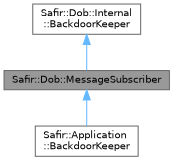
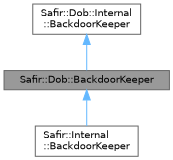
  digraph {
    node [color=gray40 fillcolor=white fontname=Helvetica fontsize=10 shape=box style=filled]
    edge [color=steelblue1 dir=back fontname=Helvetica fontsize=10 labelfontname=Helvetica labelfontsize=10 style=solid]
-   n1 [fillcolor=grey60 fontcolor=black height=0.2 label="Safir::Dob::MessageSubscriber" width=0.4]
-   n2 [height=0.2 label="Safir::Application\l::BackdoorKeeper" width=0.4]
+   n1 [fillcolor=grey60 fontcolor=black height=0.2 label="Safir::Dob::BackdoorKeeper" width=0.4]
+   n2 [height=0.2 label="Safir::Internal\l::BackdoorKeeper" width=0.4]
    n3 [height=0.2 label="Safir::Dob::Internal\l::BackdoorKeeper" width=0.4]
    n1 -> n2
    n3 -> n1
  }
